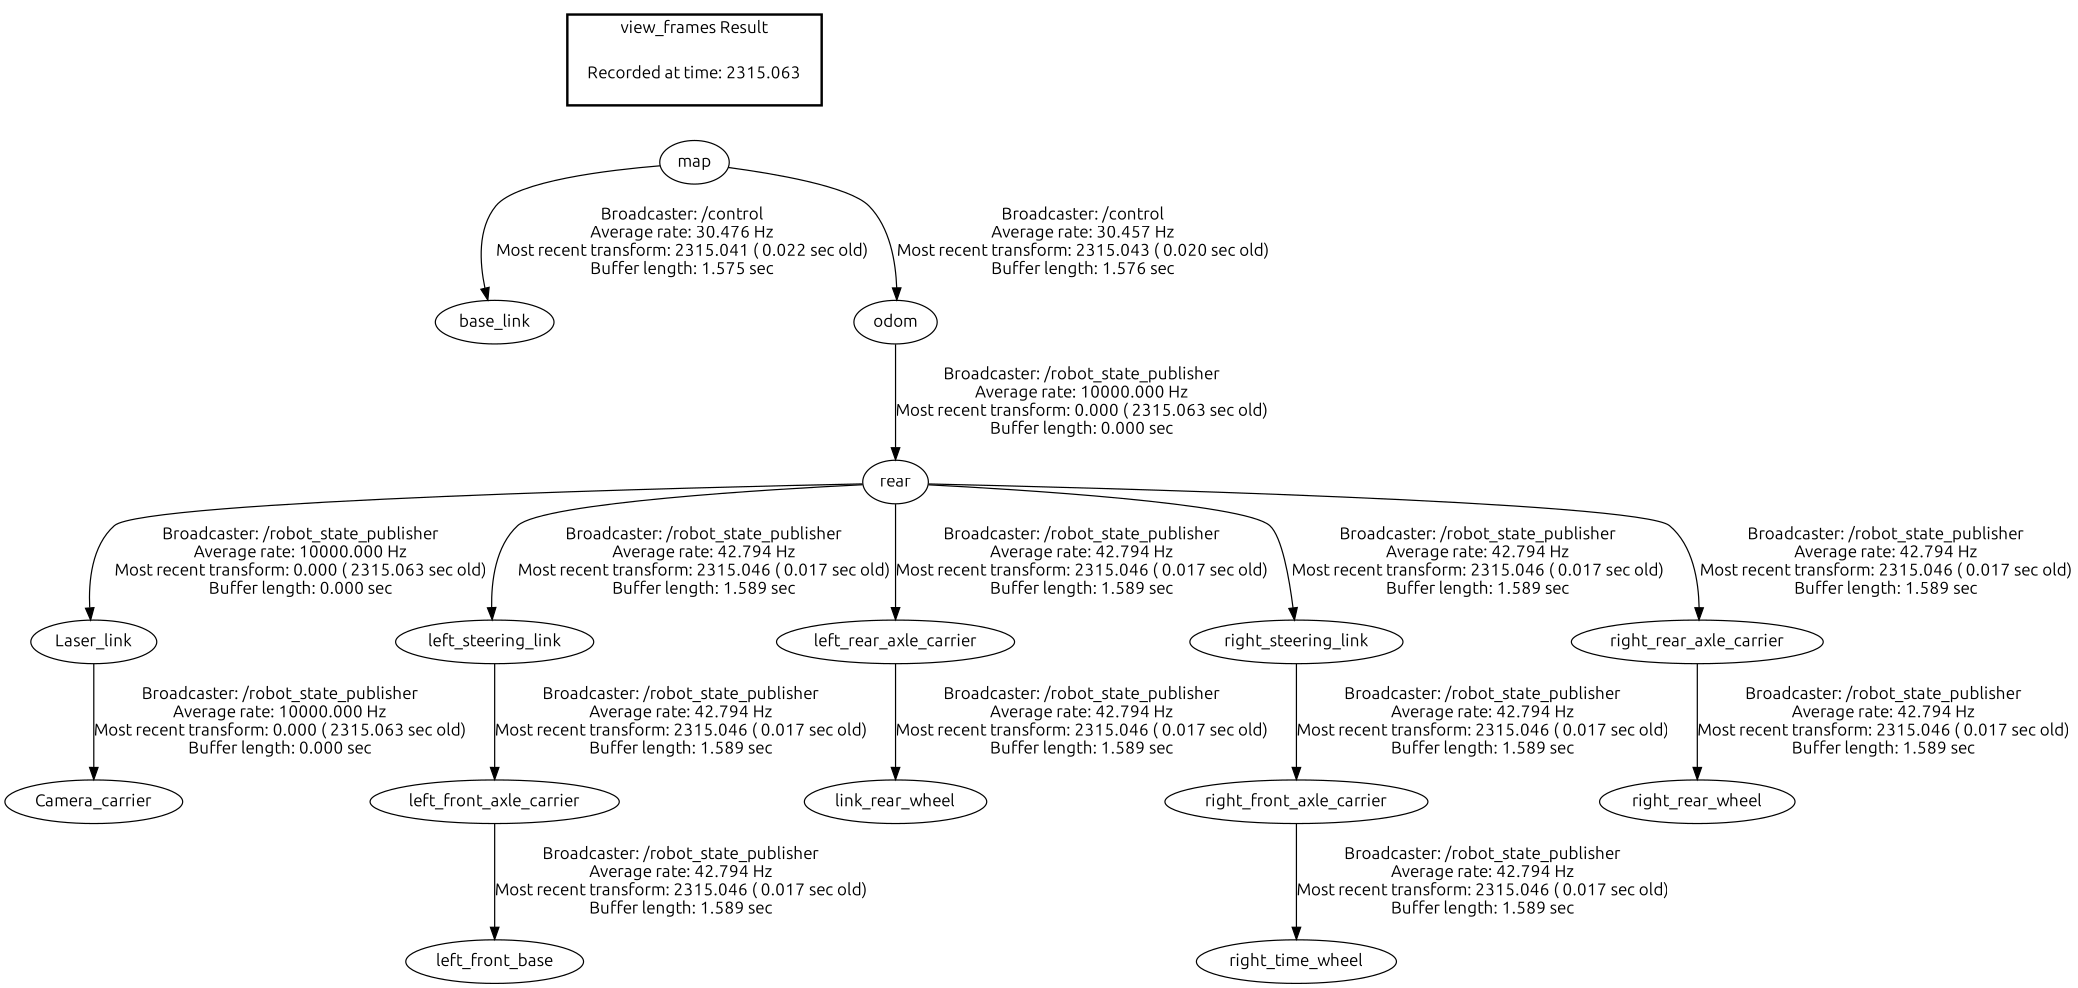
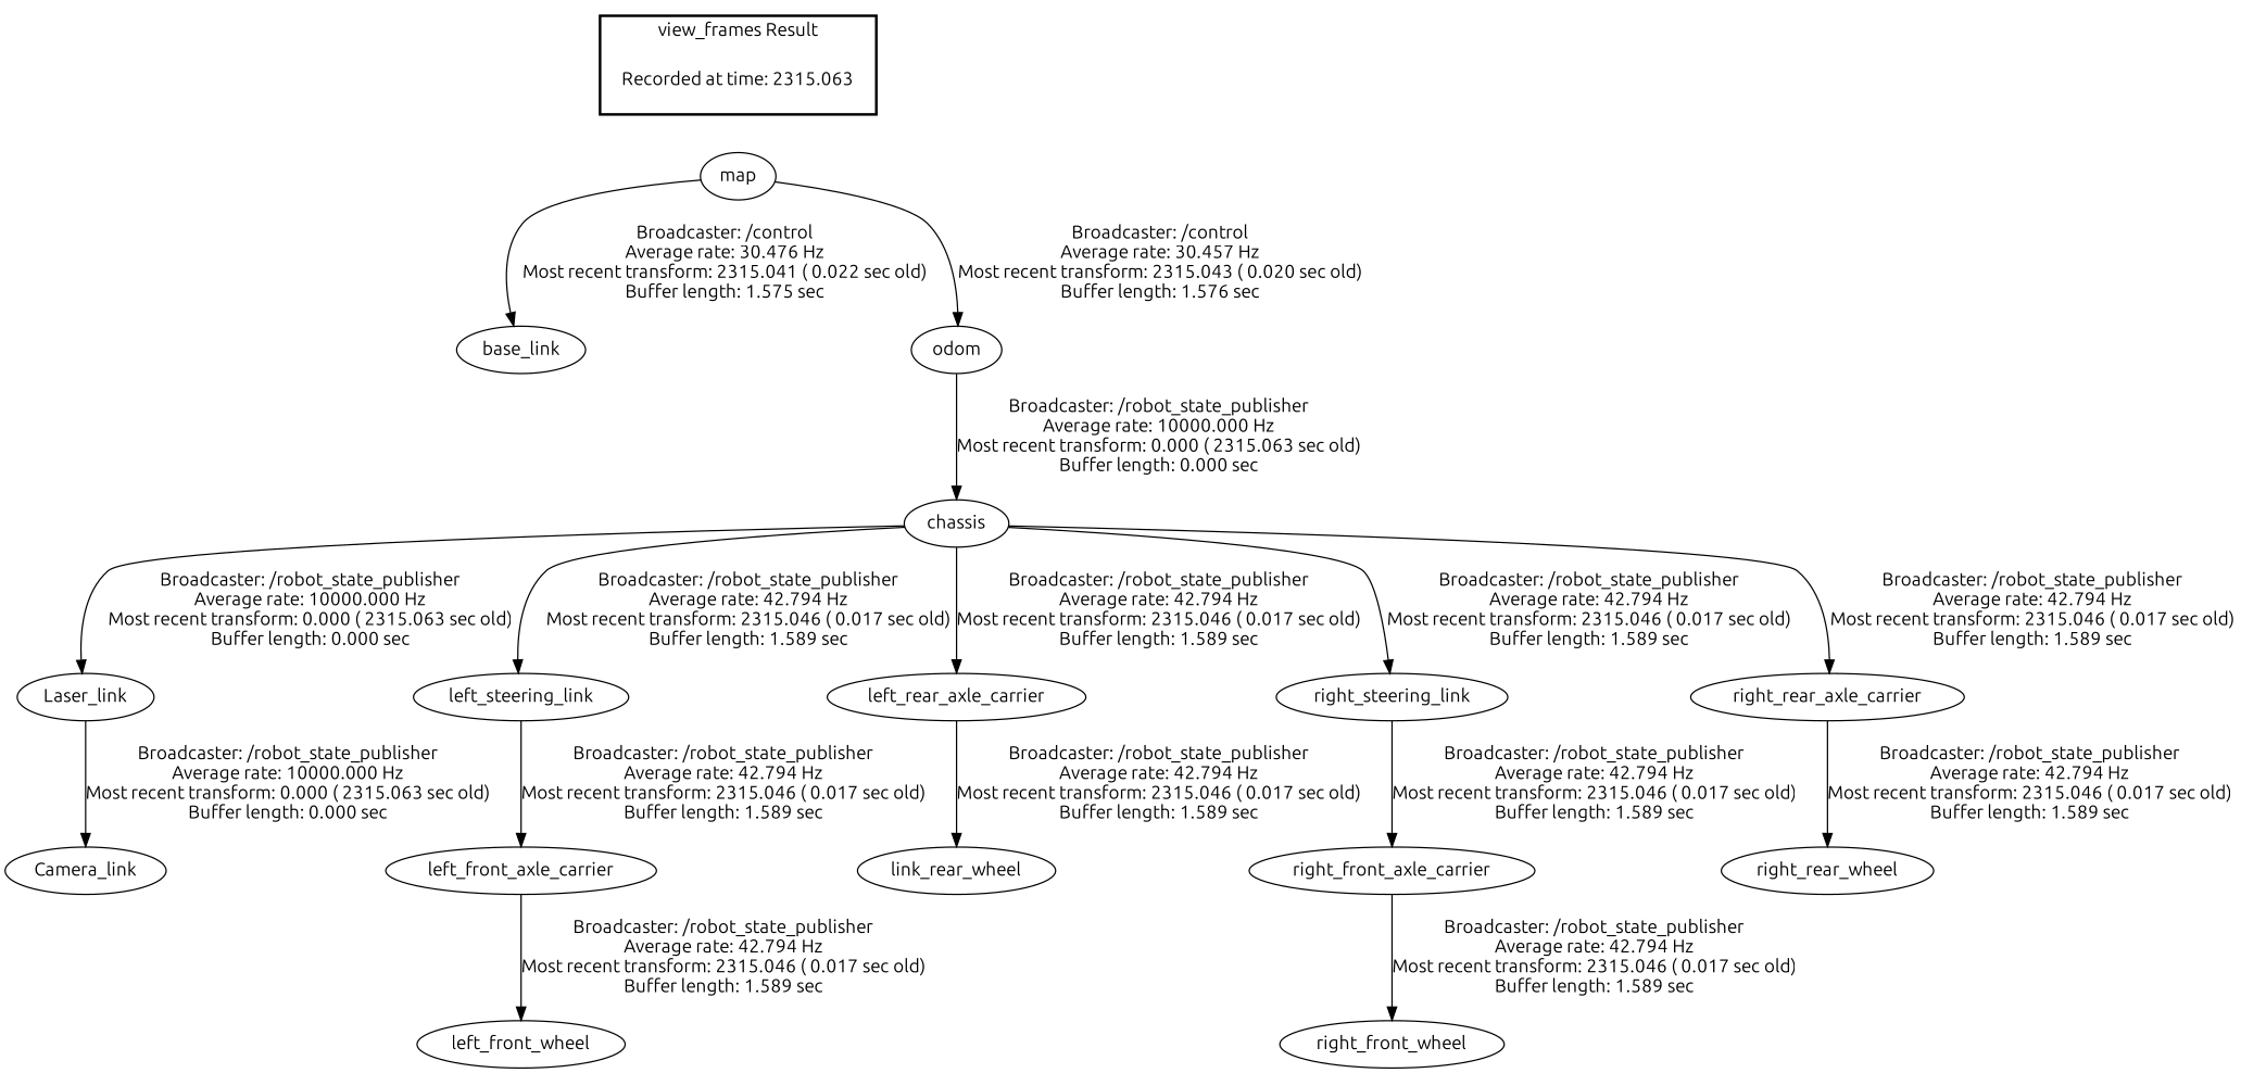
  digraph {
    fontname=Ubuntu
    node [fontname=Ubuntu]
    edge [fontname=Ubuntu]
    "Recorded at time: 2315.063" [shape=plaintext]
    map
-   chassis [label=rear]
+   chassis
    Laser_link
    left_steering_link
    left_rear_axle_carrier
    right_steering_link
    right_rear_axle_carrier
-   Camera_link [label=Camera_carrier]
+   Camera_link
    left_front_axle_carrier
    n11 [label=link_rear_wheel]
    right_front_axle_carrier
    right_rear_wheel
    base_link
    odom
-   left_front_wheel [label=left_front_base]
-   right_front_wheel [label=right_time_wheel]
+   left_front_wheel
+   right_front_wheel
    subgraph cluster_1 {
      color=black
      label="view_frames Result"
      style=bold
      "Recorded at time: 2315.063"
    }
    "Recorded at time: 2315.063" -> map [style=invis]
    map -> base_link [label="Broadcaster: /control\nAverage rate: 30.476 Hz\nMost recent transform: 2315.041 ( 0.022 sec old)\nBuffer length: 1.575 sec\n"]
    map -> odom [label="Broadcaster: /control\nAverage rate: 30.457 Hz\nMost recent transform: 2315.043 ( 0.020 sec old)\nBuffer length: 1.576 sec\n"]
    chassis -> Laser_link [label="Broadcaster: /robot_state_publisher\nAverage rate: 10000.000 Hz\nMost recent transform: 0.000 ( 2315.063 sec old)\nBuffer length: 0.000 sec\n"]
    chassis -> left_steering_link [label="Broadcaster: /robot_state_publisher\nAverage rate: 42.794 Hz\nMost recent transform: 2315.046 ( 0.017 sec old)\nBuffer length: 1.589 sec\n"]
    chassis -> left_rear_axle_carrier [label="Broadcaster: /robot_state_publisher\nAverage rate: 42.794 Hz\nMost recent transform: 2315.046 ( 0.017 sec old)\nBuffer length: 1.589 sec\n"]
    chassis -> right_steering_link [label="Broadcaster: /robot_state_publisher\nAverage rate: 42.794 Hz\nMost recent transform: 2315.046 ( 0.017 sec old)\nBuffer length: 1.589 sec\n"]
    chassis -> right_rear_axle_carrier [label="Broadcaster: /robot_state_publisher\nAverage rate: 42.794 Hz\nMost recent transform: 2315.046 ( 0.017 sec old)\nBuffer length: 1.589 sec\n"]
    Laser_link -> Camera_link [label="Broadcaster: /robot_state_publisher\nAverage rate: 10000.000 Hz\nMost recent transform: 0.000 ( 2315.063 sec old)\nBuffer length: 0.000 sec\n"]
    left_steering_link -> left_front_axle_carrier [label="Broadcaster: /robot_state_publisher\nAverage rate: 42.794 Hz\nMost recent transform: 2315.046 ( 0.017 sec old)\nBuffer length: 1.589 sec\n"]
    left_rear_axle_carrier -> n11 [label="Broadcaster: /robot_state_publisher\nAverage rate: 42.794 Hz\nMost recent transform: 2315.046 ( 0.017 sec old)\nBuffer length: 1.589 sec\n"]
    right_steering_link -> right_front_axle_carrier [label="Broadcaster: /robot_state_publisher\nAverage rate: 42.794 Hz\nMost recent transform: 2315.046 ( 0.017 sec old)\nBuffer length: 1.589 sec\n"]
    right_rear_axle_carrier -> right_rear_wheel [label="Broadcaster: /robot_state_publisher\nAverage rate: 42.794 Hz\nMost recent transform: 2315.046 ( 0.017 sec old)\nBuffer length: 1.589 sec\n"]
    left_front_axle_carrier -> left_front_wheel [label="Broadcaster: /robot_state_publisher\nAverage rate: 42.794 Hz\nMost recent transform: 2315.046 ( 0.017 sec old)\nBuffer length: 1.589 sec\n"]
    right_front_axle_carrier -> right_front_wheel [label="Broadcaster: /robot_state_publisher\nAverage rate: 42.794 Hz\nMost recent transform: 2315.046 ( 0.017 sec old)\nBuffer length: 1.589 sec\n"]
    odom -> chassis [label="Broadcaster: /robot_state_publisher\nAverage rate: 10000.000 Hz\nMost recent transform: 0.000 ( 2315.063 sec old)\nBuffer length: 0.000 sec\n"]
  }
